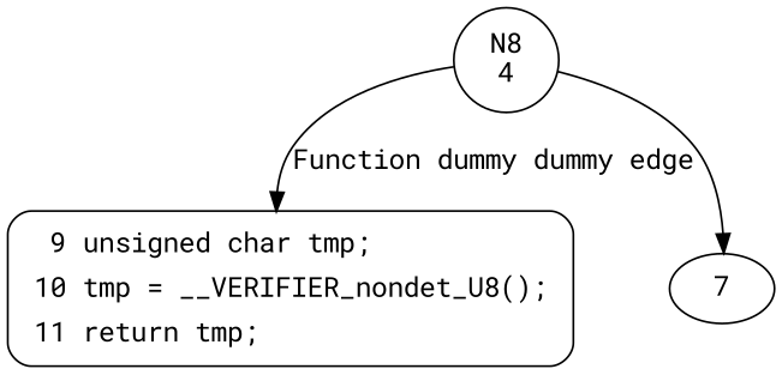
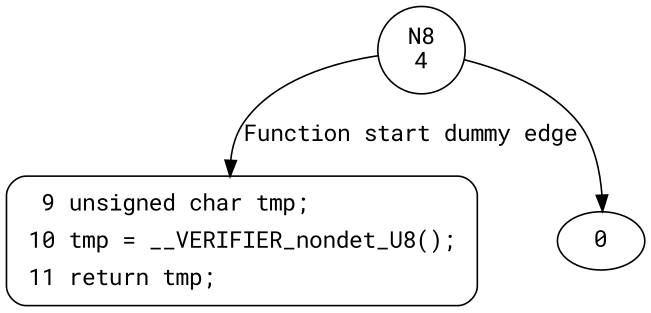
  digraph {
    fontname="Roboto Mono"
    node [fontname="Roboto Mono"]
    edge [fontname="Roboto Mono"]
    n1 [label="N8\n4" shape=circle]
    n2 [fillcolor=white label=<<table border="0" cellborder="0" cellpadding="3" bgcolor="white"><tr><td align="right">9</td><td align="left">unsigned char tmp;</td></tr><tr><td align="right">10</td><td align="left">tmp = __VERIFIER_nondet_U8();</td></tr><tr><td align="right">11</td><td align="left">return tmp;</td></tr></table>> penwidth=1 shape=Mrecord style="filled,bold"]
-   7
-   n1 -> n2 [label="Function dummy dummy edge"]
+   7 [label=0]
+   n1 -> n2 [label="Function start dummy edge"]
    n1 -> 7
  }
